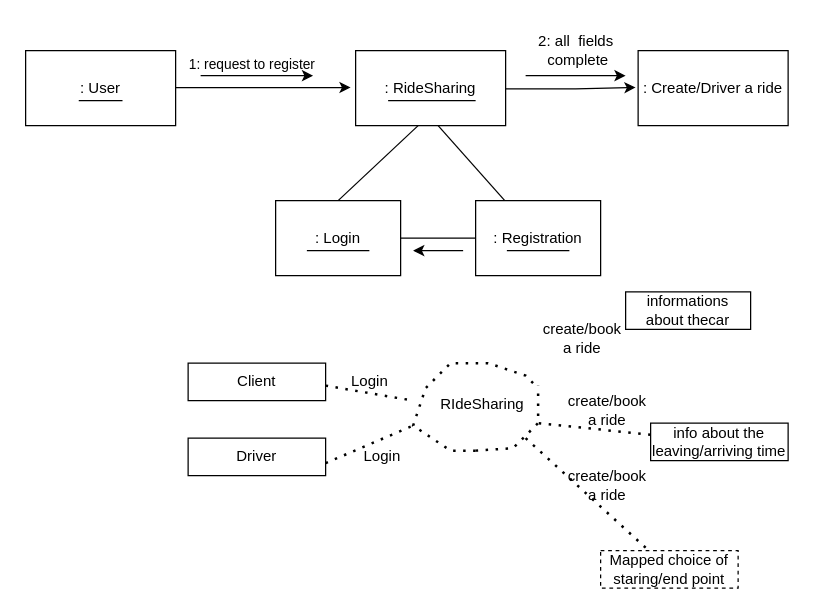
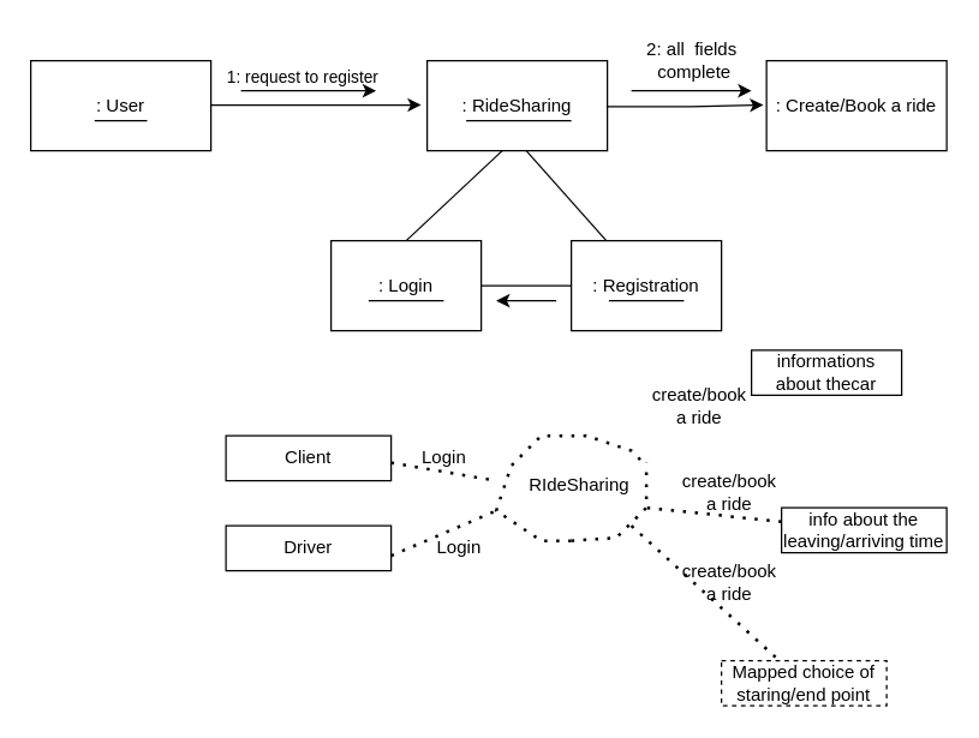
  <mxCell id="0" />
  <mxCell id="1" parent="0" />
  <mxCell id="2" value=": User" style="rounded=0;whiteSpace=wrap;html=1;" vertex="1" parent="1"><mxGeometry x="20" y="40" width="120" height="60" as="geometry" /></mxCell>
  <mxCell id="3" value="" style="endArrow=classic;html=1;rounded=0;" edge="1" parent="1"><mxGeometry width="50" height="50" relative="1" as="geometry"><mxPoint x="140" y="69.5" as="sourcePoint" /><mxPoint x="280" y="69.5" as="targetPoint" /></mxGeometry></mxCell>
  <mxCell id="4" value="1: request to register" style="edgeLabel;html=1;align=center;verticalAlign=middle;resizable=0;points=[];" vertex="1" connectable="0" parent="3"><mxGeometry relative="1" as="geometry"><mxPoint x="-10" y="-19" as="offset" /></mxGeometry></mxCell>
  <mxCell id="5" value=": RideSharing" style="rounded=0;whiteSpace=wrap;html=1;" vertex="1" parent="1"><mxGeometry x="284" y="40" width="120" height="60" as="geometry" /></mxCell>
  <mxCell id="6" value="" style="endArrow=classic;html=1;rounded=0;" edge="1" parent="1"><mxGeometry width="50" height="50" relative="1" as="geometry"><mxPoint x="160" y="60" as="sourcePoint" /><mxPoint x="250" y="60" as="targetPoint" /></mxGeometry></mxCell>
  <mxCell id="7" value=": Login" style="rounded=0;whiteSpace=wrap;html=1;" vertex="1" parent="1"><mxGeometry x="220" y="160" width="100" height="60" as="geometry" /></mxCell>
  <mxCell id="8" value=": Registration" style="rounded=0;whiteSpace=wrap;html=1;" vertex="1" parent="1"><mxGeometry x="380" y="160" width="100" height="60" as="geometry" /></mxCell>
  <mxCell id="9" value="" style="endArrow=none;html=1;rounded=0;exitX=0.5;exitY=0;exitDx=0;exitDy=0;" edge="1" parent="1" source="7"><mxGeometry width="50" height="50" relative="1" as="geometry"><mxPoint x="284" y="150" as="sourcePoint" /><mxPoint x="334" y="100" as="targetPoint" /></mxGeometry></mxCell>
  <mxCell id="10" value="" style="endArrow=none;html=1;rounded=0;" edge="1" parent="1" source="8"><mxGeometry width="50" height="50" relative="1" as="geometry"><mxPoint x="396" y="150" as="sourcePoint" /><mxPoint x="350" y="100" as="targetPoint" /></mxGeometry></mxCell>
  <mxCell id="11" value="" style="endArrow=none;html=1;rounded=0;exitX=1;exitY=0.5;exitDx=0;exitDy=0;" edge="1" parent="1" source="7"><mxGeometry width="50" height="50" relative="1" as="geometry"><mxPoint x="330" y="190" as="sourcePoint" /><mxPoint x="380" y="190" as="targetPoint" /></mxGeometry></mxCell>
  <mxCell id="12" value="" style="endArrow=classic;html=1;rounded=0;" edge="1" parent="1"><mxGeometry width="50" height="50" relative="1" as="geometry"><mxPoint x="370" y="200" as="sourcePoint" /><mxPoint x="330" y="200" as="targetPoint" /></mxGeometry></mxCell>
  <mxCell id="13" value="" style="endArrow=none;html=1;rounded=0;" edge="1" parent="1"><mxGeometry width="50" height="50" relative="1" as="geometry"><mxPoint x="62.5" y="80" as="sourcePoint" /><mxPoint x="97.5" y="80" as="targetPoint" /></mxGeometry></mxCell>
  <mxCell id="14" value="" style="endArrow=none;html=1;rounded=0;" edge="1" parent="1"><mxGeometry width="50" height="50" relative="1" as="geometry"><mxPoint x="245" y="200" as="sourcePoint" /><mxPoint x="295" y="200" as="targetPoint" /></mxGeometry></mxCell>
  <mxCell id="15" value="" style="endArrow=none;html=1;rounded=0;" edge="1" parent="1"><mxGeometry width="50" height="50" relative="1" as="geometry"><mxPoint x="405" y="200" as="sourcePoint" /><mxPoint x="455" y="200" as="targetPoint" /></mxGeometry></mxCell>
  <mxCell id="16" value="" style="endArrow=none;html=1;rounded=0;" edge="1" parent="1"><mxGeometry width="50" height="50" relative="1" as="geometry"><mxPoint x="310" y="80" as="sourcePoint" /><mxPoint x="380" y="80" as="targetPoint" /></mxGeometry></mxCell>
- <mxCell id="17" value=": Create/Driver a ride" style="rounded=0;whiteSpace=wrap;html=1;" vertex="1" parent="1"><mxGeometry x="510" y="40" width="120" height="60" as="geometry" /></mxCell>
+ <mxCell id="17" value=": Create/Book a ride" style="rounded=0;whiteSpace=wrap;html=1;" vertex="1" parent="1"><mxGeometry x="510" y="40" width="120" height="60" as="geometry" /></mxCell>
  <mxCell id="18" value="" style="endArrow=classic;html=1;rounded=0;entryX=-0.017;entryY=0.65;entryDx=0;entryDy=0;entryPerimeter=0;" edge="1" parent="1"><mxGeometry width="50" height="50" relative="1" as="geometry"><mxPoint x="404" y="70.5" as="sourcePoint" /><mxPoint x="507.96" y="69.5" as="targetPoint" /><Array as="points"><mxPoint x="460" y="70.5" /></Array></mxGeometry></mxCell>
  <mxCell id="19" value="2: all&amp;nbsp; fields&lt;br&gt;&amp;nbsp;complete" style="text;html=1;align=center;verticalAlign=middle;resizable=0;points=[];autosize=1;strokeColor=none;fillColor=none;" vertex="1" parent="1"><mxGeometry x="420" y="20" width="80" height="40" as="geometry" /></mxCell>
  <mxCell id="20" value="" style="endArrow=classic;html=1;rounded=0;" edge="1" parent="1"><mxGeometry width="50" height="50" relative="1" as="geometry"><mxPoint x="420" y="60" as="sourcePoint" /><mxPoint x="500" y="60" as="targetPoint" /></mxGeometry></mxCell>
  <mxCell id="21" value="" style="endArrow=none;dashed=1;html=1;dashPattern=1 3;strokeWidth=2;rounded=0;" edge="1" parent="1"><mxGeometry width="50" height="50" relative="1" as="geometry"><mxPoint x="380" y="360" as="sourcePoint" /><mxPoint x="430" y="310" as="targetPoint" /><Array as="points"><mxPoint x="360" y="360" /><mxPoint x="330" y="340" /><mxPoint x="340" y="310" /><mxPoint x="360" y="290" /><mxPoint x="390" y="290" /><mxPoint x="420" y="300" /></Array></mxGeometry></mxCell>
  <mxCell id="22" value="" style="endArrow=none;dashed=1;html=1;dashPattern=1 3;strokeWidth=2;rounded=0;" edge="1" parent="1"><mxGeometry width="50" height="50" relative="1" as="geometry"><mxPoint x="380" y="360" as="sourcePoint" /><mxPoint x="430" y="308" as="targetPoint" /><Array as="points"><mxPoint x="410" y="358" /><mxPoint x="430" y="338" /><mxPoint x="430" y="328" /></Array></mxGeometry></mxCell>
  <mxCell id="23" value="RIdeSharing" style="text;html=1;align=center;verticalAlign=middle;resizable=0;points=[];autosize=1;strokeColor=none;fillColor=none;" vertex="1" parent="1"><mxGeometry x="340" y="308" width="90" height="30" as="geometry" /></mxCell>
  <mxCell id="24" value="Client" style="rounded=0;whiteSpace=wrap;html=1;" vertex="1" parent="1"><mxGeometry x="150" y="290" width="110" height="30" as="geometry" /></mxCell>
  <mxCell id="25" value="Driver" style="rounded=0;whiteSpace=wrap;html=1;" vertex="1" parent="1"><mxGeometry x="150" y="350" width="110" height="30" as="geometry" /></mxCell>
  <mxCell id="26" value="" style="endArrow=none;dashed=1;html=1;dashPattern=1 3;strokeWidth=2;rounded=0;" edge="1" parent="1"><mxGeometry width="50" height="50" relative="1" as="geometry"><mxPoint x="260" y="308" as="sourcePoint" /><mxPoint x="330" y="320" as="targetPoint" /></mxGeometry></mxCell>
  <mxCell id="27" value="" style="endArrow=none;dashed=1;html=1;dashPattern=1 3;strokeWidth=2;rounded=0;" edge="1" parent="1"><mxGeometry width="50" height="50" relative="1" as="geometry"><mxPoint x="260" y="370" as="sourcePoint" /><mxPoint x="330" y="340" as="targetPoint" /></mxGeometry></mxCell>
  <mxCell id="28" value="Login" style="text;html=1;align=center;verticalAlign=middle;resizable=0;points=[];autosize=1;strokeColor=none;fillColor=none;" vertex="1" parent="1"><mxGeometry x="280" y="350" width="50" height="30" as="geometry" /></mxCell>
  <mxCell id="29" value="Login" style="text;html=1;align=center;verticalAlign=middle;resizable=0;points=[];autosize=1;strokeColor=none;fillColor=none;" vertex="1" parent="1"><mxGeometry x="270" y="290" width="50" height="30" as="geometry" /></mxCell>
  <mxCell id="30" value="informations about thecar" style="rounded=0;whiteSpace=wrap;html=1;" vertex="1" parent="1"><mxGeometry x="500" y="233" width="100" height="30" as="geometry" /></mxCell>
  <mxCell id="31" value="info about the leaving/arriving time" style="rounded=0;whiteSpace=wrap;html=1;" vertex="1" parent="1"><mxGeometry x="520" y="338" width="110" height="30" as="geometry" /></mxCell>
  <mxCell id="32" value="" style="endArrow=none;dashed=1;html=1;dashPattern=1 3;strokeWidth=2;rounded=0;" edge="1" parent="1" source="31"><mxGeometry width="50" height="50" relative="1" as="geometry"><mxPoint x="380" y="388" as="sourcePoint" /><mxPoint x="430" y="338" as="targetPoint" /></mxGeometry></mxCell>
  <mxCell id="33" value="Mapped choice of staring/end point" style="rounded=0;whiteSpace=wrap;html=1;dashed=1;" vertex="1" parent="1"><mxGeometry x="480" y="440" width="110" height="30" as="geometry" /></mxCell>
  <mxCell id="34" value="" style="endArrow=none;dashed=1;html=1;dashPattern=1 3;strokeWidth=2;rounded=0;" edge="1" parent="1" target="33"><mxGeometry width="50" height="50" relative="1" as="geometry"><mxPoint x="420" y="350" as="sourcePoint" /><mxPoint x="490" y="550" as="targetPoint" /></mxGeometry></mxCell>
  <mxCell id="35" value="create/book &lt;br&gt;a ride" style="text;html=1;align=center;verticalAlign=middle;resizable=0;points=[];autosize=1;strokeColor=none;fillColor=none;" vertex="1" parent="1"><mxGeometry x="420" y="250" width="90" height="40" as="geometry" /></mxCell>
  <mxCell id="36" value="create/book &lt;br&gt;a ride" style="text;html=1;align=center;verticalAlign=middle;resizable=0;points=[];autosize=1;strokeColor=none;fillColor=none;" vertex="1" parent="1"><mxGeometry x="440" y="308" width="90" height="40" as="geometry" /></mxCell>
  <mxCell id="37" value="create/book &lt;br&gt;a ride" style="text;html=1;align=center;verticalAlign=middle;resizable=0;points=[];autosize=1;strokeColor=none;fillColor=none;" vertex="1" parent="1"><mxGeometry x="440" y="368" width="90" height="40" as="geometry" /></mxCell>
